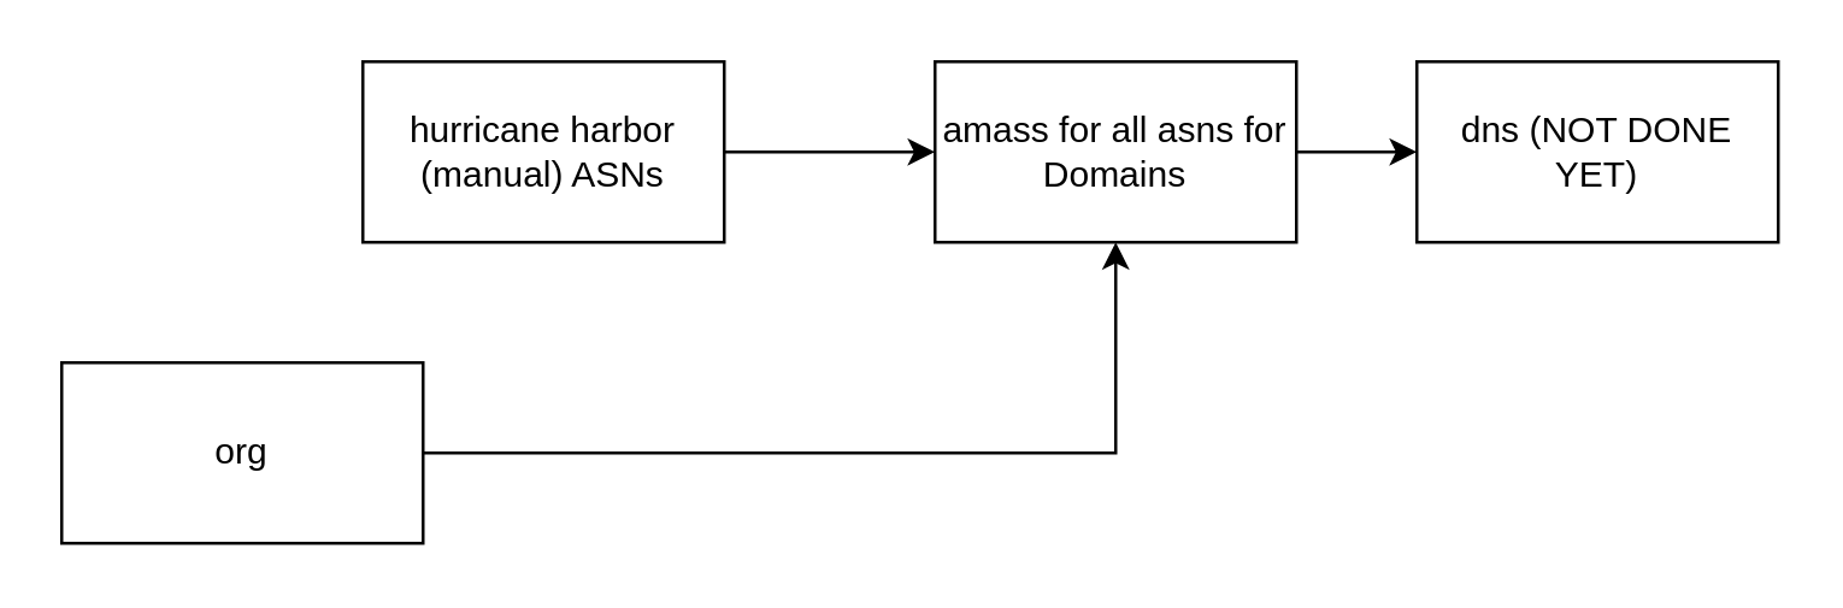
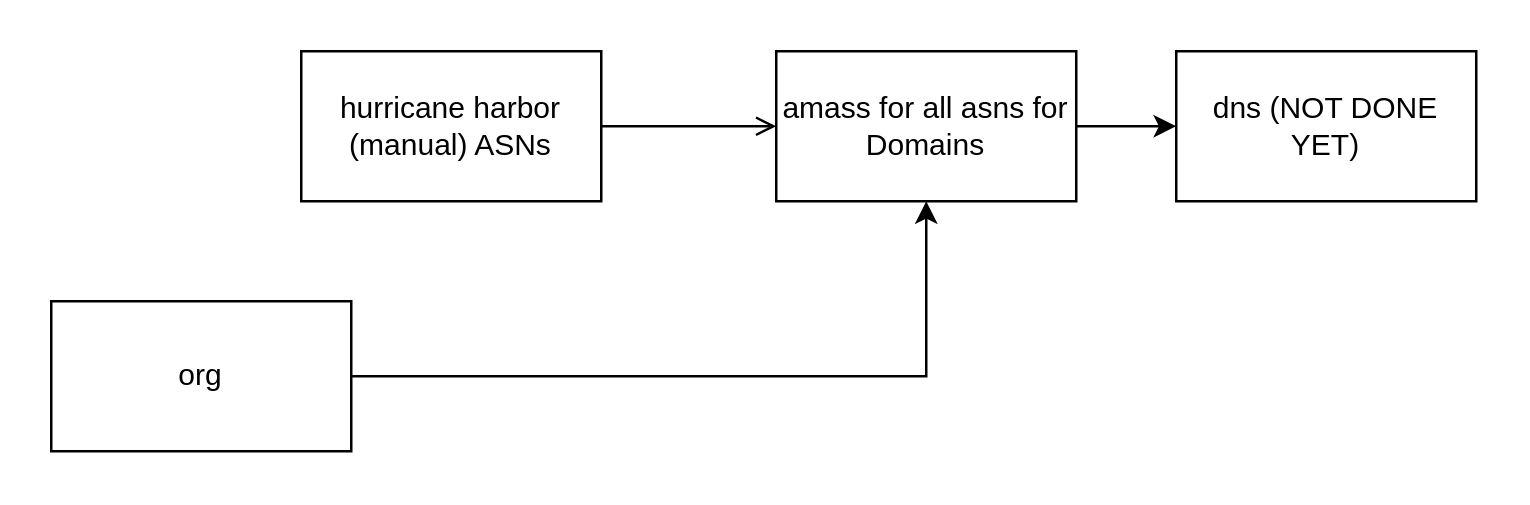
  <mxCell id="0" />
  <mxCell id="1" parent="0" />
  <mxCell id="2" style="edgeStyle=orthogonalEdgeStyle;rounded=0;orthogonalLoop=1;jettySize=auto;html=1;" edge="1" parent="1" source="3" target="7"><mxGeometry relative="1" as="geometry"><mxPoint x="180" y="50" as="targetPoint" /></mxGeometry></mxCell>
  <mxCell id="3" value="org" style="rounded=0;whiteSpace=wrap;html=1;" vertex="1" parent="1"><mxGeometry x="20" y="120" width="120" height="60" as="geometry" /></mxCell>
- <mxCell id="4" style="edgeStyle=orthogonalEdgeStyle;rounded=0;orthogonalLoop=1;jettySize=auto;html=1;entryX=0;entryY=0.5;entryDx=0;entryDy=0;" edge="1" parent="1" source="5" target="7"><mxGeometry relative="1" as="geometry" /></mxCell>
+ <mxCell id="4" style="edgeStyle=orthogonalEdgeStyle;rounded=0;orthogonalLoop=1;jettySize=auto;html=1;entryX=0;entryY=0.5;entryDx=0;entryDy=0;endArrow=open;" edge="1" parent="1" source="5" target="7"><mxGeometry relative="1" as="geometry" /></mxCell>
  <mxCell id="5" value="hurricane harbor (manual) ASNs" style="rounded=0;whiteSpace=wrap;html=1;" vertex="1" parent="1"><mxGeometry x="120" y="20" width="120" height="60" as="geometry" /></mxCell>
  <mxCell id="6" style="edgeStyle=orthogonalEdgeStyle;rounded=0;orthogonalLoop=1;jettySize=auto;html=1;" edge="1" parent="1" source="7" target="8"><mxGeometry relative="1" as="geometry" /></mxCell>
  <mxCell id="7" value="amass for all asns for Domains" style="rounded=0;whiteSpace=wrap;html=1;" vertex="1" parent="1"><mxGeometry x="310" y="20" width="120" height="60" as="geometry" /></mxCell>
  <mxCell id="8" value="dns (NOT DONE YET)" style="rounded=0;whiteSpace=wrap;html=1;" vertex="1" parent="1"><mxGeometry x="470" y="20" width="120" height="60" as="geometry" /></mxCell>
